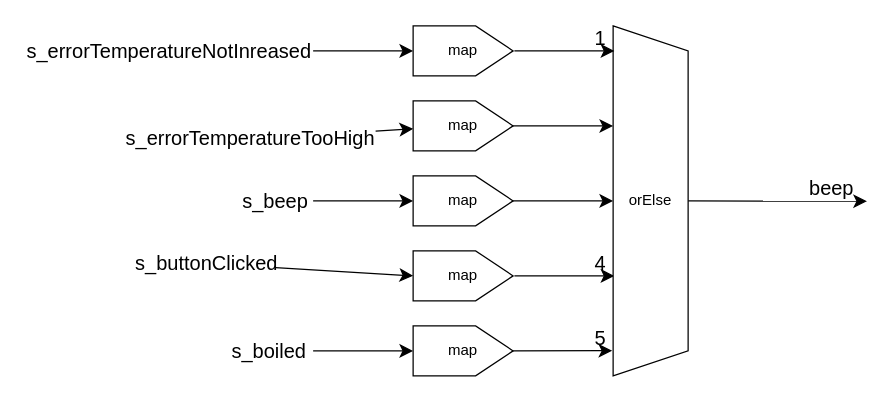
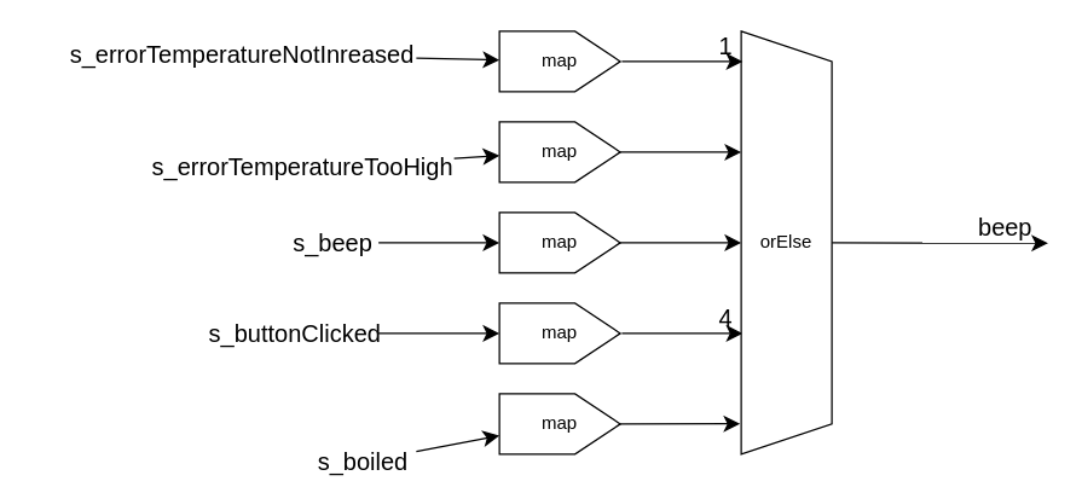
  <mxCell id="0" />
  <mxCell id="1" parent="0" />
  <mxCell id="2" style="edgeStyle=none;curved=1;rounded=0;orthogonalLoop=1;jettySize=auto;html=1;fontSize=12;startSize=8;endSize=8;" edge="1" parent="1" source="3" target="16"><mxGeometry relative="1" as="geometry" /></mxCell>
- <mxCell id="3" value="s_errorTemperatureNotInreased" style="text;html=1;align=center;verticalAlign=middle;whiteSpace=wrap;rounded=0;fontSize=16;" vertex="1" parent="1"><mxGeometry x="20" y="30" width="230" height="20" as="geometry" /></mxCell>
+ <mxCell id="3" value="s_errorTemperatureNotInreased" style="text;html=1;align=center;verticalAlign=middle;whiteSpace=wrap;rounded=0;fontSize=16;" vertex="1" parent="1"><mxGeometry x="45" y="25" width="230" height="20" as="geometry" /></mxCell>
  <mxCell id="4" style="edgeStyle=none;curved=1;rounded=0;orthogonalLoop=1;jettySize=auto;html=1;fontSize=12;startSize=8;endSize=8;" edge="1" parent="1" source="5" target="12"><mxGeometry relative="1" as="geometry" /></mxCell>
  <mxCell id="5" value="s_errorTemperatureTooHigh" style="text;html=1;align=center;verticalAlign=middle;whiteSpace=wrap;rounded=0;fontSize=16;" vertex="1" parent="1"><mxGeometry x="100" y="100" width="200" height="20" as="geometry" /></mxCell>
  <mxCell id="6" style="edgeStyle=none;curved=1;rounded=0;orthogonalLoop=1;jettySize=auto;html=1;entryX=0.5;entryY=0;entryDx=0;entryDy=0;fontSize=12;startSize=8;endSize=8;" edge="1" parent="1" source="7" target="14"><mxGeometry relative="1" as="geometry" /></mxCell>
  <mxCell id="7" value="s_beep" style="text;html=1;align=center;verticalAlign=middle;whiteSpace=wrap;rounded=0;fontSize=16;" vertex="1" parent="1"><mxGeometry x="190" y="150" width="60" height="20" as="geometry" /></mxCell>
  <mxCell id="8" style="edgeStyle=none;curved=1;rounded=0;orthogonalLoop=1;jettySize=auto;html=1;entryX=0.5;entryY=0;entryDx=0;entryDy=0;fontSize=12;startSize=8;endSize=8;" edge="1" parent="1" source="9" target="18"><mxGeometry relative="1" as="geometry" /></mxCell>
- <mxCell id="9" value="s_buttonClicked" style="text;html=1;align=center;verticalAlign=middle;whiteSpace=wrap;rounded=0;fontSize=16;" vertex="1" parent="1"><mxGeometry x="110" y="200" width="110" height="20" as="geometry" /></mxCell>
+ <mxCell id="9" value="s_buttonClicked" style="text;html=1;align=center;verticalAlign=middle;whiteSpace=wrap;rounded=0;fontSize=16;" vertex="1" parent="1"><mxGeometry x="140" y="210" width="110" height="20" as="geometry" /></mxCell>
  <mxCell id="10" style="edgeStyle=none;curved=1;rounded=0;orthogonalLoop=1;jettySize=auto;html=1;fontSize=12;startSize=8;endSize=8;" edge="1" parent="1" source="11" target="15"><mxGeometry relative="1" as="geometry" /></mxCell>
- <mxCell id="11" value="s_boiled" style="text;html=1;align=center;verticalAlign=middle;whiteSpace=wrap;rounded=0;fontSize=16;" vertex="1" parent="1"><mxGeometry x="180" y="270" width="70" height="20" as="geometry" /></mxCell>
+ <mxCell id="11" value="s_boiled" style="text;html=1;align=center;verticalAlign=middle;whiteSpace=wrap;rounded=0;fontSize=16;" vertex="1" parent="1"><mxGeometry x="205" y="295" width="70" height="20" as="geometry" /></mxCell>
  <mxCell id="12" value="map" style="shape=offPageConnector;whiteSpace=wrap;html=1;direction=north;" vertex="1" parent="1"><mxGeometry x="330" y="80" width="80" height="40" as="geometry" /></mxCell>
  <mxCell id="13" style="edgeStyle=none;curved=1;rounded=0;orthogonalLoop=1;jettySize=auto;html=1;entryX=0.5;entryY=1;entryDx=0;entryDy=0;fontSize=12;startSize=8;endSize=8;" edge="1" parent="1" source="14" target="20"><mxGeometry relative="1" as="geometry" /></mxCell>
  <mxCell id="14" value="map" style="shape=offPageConnector;whiteSpace=wrap;html=1;direction=north;" vertex="1" parent="1"><mxGeometry x="330" y="140" width="80" height="40" as="geometry" /></mxCell>
  <mxCell id="15" value="map" style="shape=offPageConnector;whiteSpace=wrap;html=1;direction=north;" vertex="1" parent="1"><mxGeometry x="330" y="260" width="80" height="40" as="geometry" /></mxCell>
  <mxCell id="16" value="map" style="shape=offPageConnector;whiteSpace=wrap;html=1;direction=north;" vertex="1" parent="1"><mxGeometry x="330" y="20" width="80" height="40" as="geometry" /></mxCell>
  <mxCell id="17" style="edgeStyle=none;curved=1;rounded=0;orthogonalLoop=1;jettySize=auto;html=1;fontSize=12;startSize=8;endSize=8;exitX=0.5;exitY=1;exitDx=0;exitDy=0;" edge="1" parent="1"><mxGeometry relative="1" as="geometry"><mxPoint x="491" y="220" as="targetPoint" /><mxPoint x="411" y="220" as="sourcePoint" /></mxGeometry></mxCell>
  <mxCell id="18" value="map" style="shape=offPageConnector;whiteSpace=wrap;html=1;direction=north;" vertex="1" parent="1"><mxGeometry x="330" y="200" width="80" height="40" as="geometry" /></mxCell>
  <mxCell id="19" style="edgeStyle=none;curved=1;rounded=0;orthogonalLoop=1;jettySize=auto;html=1;exitX=0.5;exitY=0;exitDx=0;exitDy=0;fontSize=12;startSize=8;endSize=8;" edge="1" parent="1" source="20"><mxGeometry relative="1" as="geometry"><mxPoint x="693.077" y="160.308" as="targetPoint" /></mxGeometry></mxCell>
  <mxCell id="20" value="orElse" style="shape=trapezoid;perimeter=trapezoidPerimeter;whiteSpace=wrap;html=1;fixedSize=1;direction=south;" vertex="1" parent="1"><mxGeometry x="490" y="20" width="60" height="280" as="geometry" /></mxCell>
  <mxCell id="21" style="edgeStyle=none;curved=1;rounded=0;orthogonalLoop=1;jettySize=auto;html=1;exitX=0.5;exitY=1;exitDx=0;exitDy=0;fontSize=12;startSize=8;endSize=8;" edge="1" parent="1"><mxGeometry relative="1" as="geometry"><mxPoint x="411" y="40" as="sourcePoint" /><mxPoint x="491" y="40" as="targetPoint" /></mxGeometry></mxCell>
  <mxCell id="22" style="edgeStyle=none;curved=1;rounded=0;orthogonalLoop=1;jettySize=auto;html=1;entryX=0.286;entryY=1;entryDx=0;entryDy=0;entryPerimeter=0;fontSize=12;startSize=8;endSize=8;" edge="1" parent="1" source="12" target="20"><mxGeometry relative="1" as="geometry" /></mxCell>
  <mxCell id="23" style="edgeStyle=none;curved=1;rounded=0;orthogonalLoop=1;jettySize=auto;html=1;entryX=0.928;entryY=1.012;entryDx=0;entryDy=0;entryPerimeter=0;fontSize=12;startSize=8;endSize=8;" edge="1" parent="1" source="15" target="20"><mxGeometry relative="1" as="geometry" /></mxCell>
  <mxCell id="24" value="1" style="text;html=1;align=center;verticalAlign=middle;whiteSpace=wrap;rounded=0;fontSize=16;" vertex="1" parent="1"><mxGeometry x="470" y="20" width="20" height="20" as="geometry" /></mxCell>
  <mxCell id="25" value="4" style="text;html=1;align=center;verticalAlign=middle;whiteSpace=wrap;rounded=0;fontSize=16;" vertex="1" parent="1"><mxGeometry x="470" y="200" width="20" height="20" as="geometry" /></mxCell>
- <mxCell id="26" value="5" style="text;html=1;align=center;verticalAlign=middle;whiteSpace=wrap;rounded=0;fontSize=16;" vertex="1" parent="1"><mxGeometry x="470" y="260" width="20" height="20" as="geometry" /></mxCell>
  <mxCell id="27" value="beep" style="text;html=1;align=center;verticalAlign=middle;whiteSpace=wrap;rounded=0;fontSize=16;" vertex="1" parent="1"><mxGeometry x="640" y="140" width="50" height="20" as="geometry" /></mxCell>
